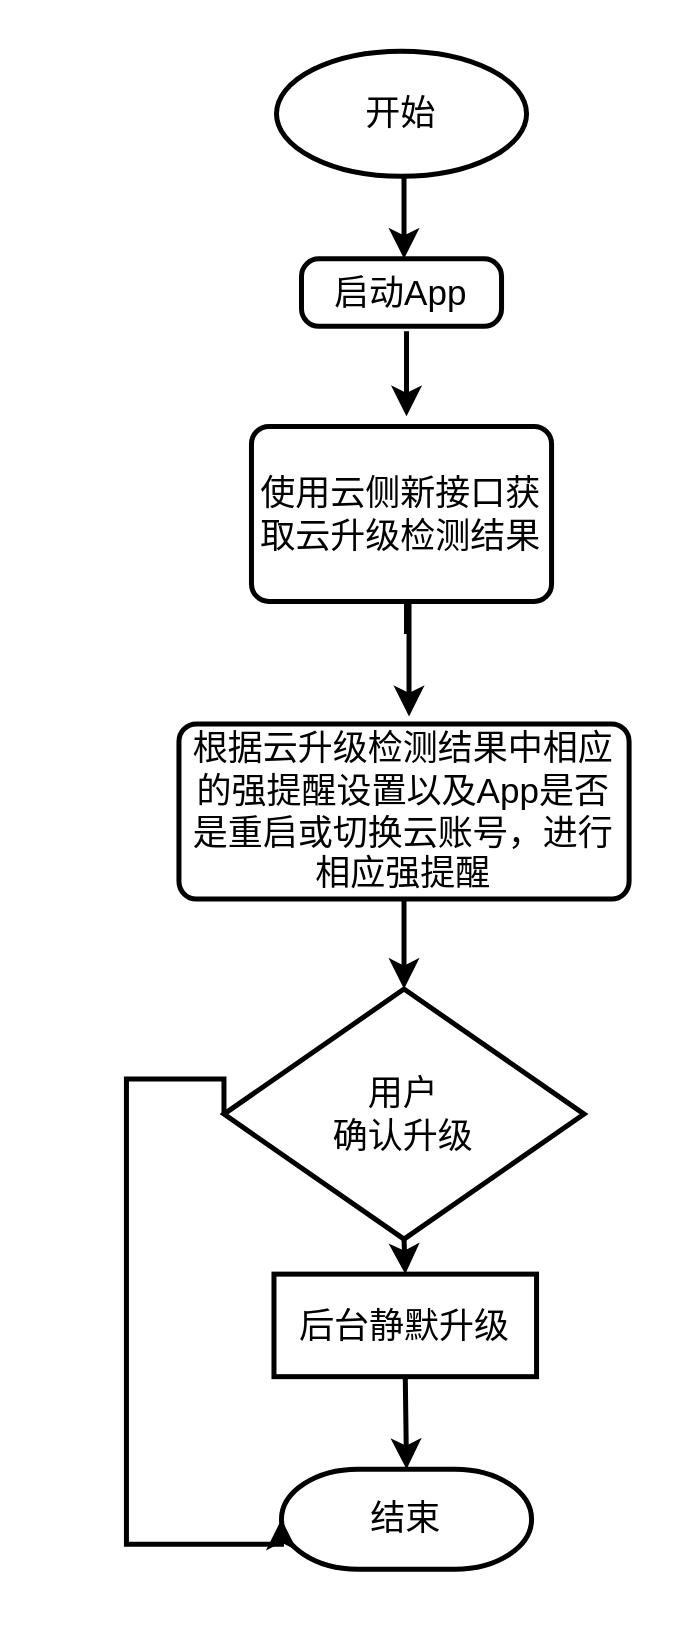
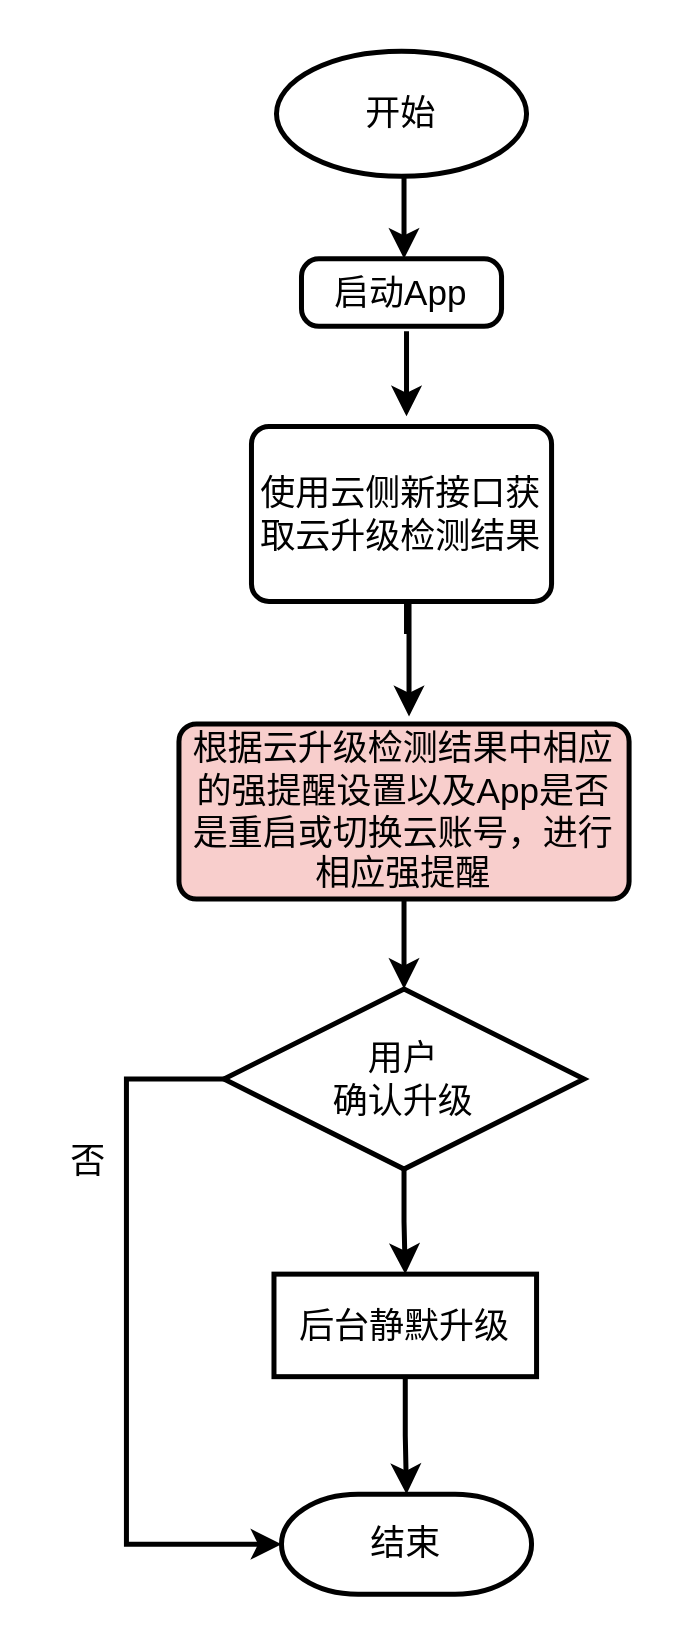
  <mxCell id="0" />
  <mxCell id="1" parent="0" />
  <mxCell id="2" style="edgeStyle=orthogonalEdgeStyle;rounded=0;orthogonalLoop=1;jettySize=auto;html=1;exitX=0.5;exitY=1;exitDx=0;exitDy=0;exitPerimeter=0;entryX=0.5;entryY=0;entryDx=0;entryDy=0;fontSize=14;strokeWidth=2;" parent="1" source="3" edge="1"><mxGeometry relative="1" as="geometry"><mxPoint x="161" y="103" as="targetPoint" /></mxGeometry></mxCell>
  <mxCell id="3" value="开始" style="strokeWidth=2;html=1;shape=mxgraph.flowchart.start_1;whiteSpace=wrap;fontSize=14;" parent="1" vertex="1"><mxGeometry x="110" y="20" width="100" height="50" as="geometry" /></mxCell>
  <mxCell id="4" value="使用云侧新接口获取云升级检测结果" style="rounded=1;whiteSpace=wrap;html=1;absoluteArcSize=1;arcSize=14;strokeWidth=2;fontSize=14;" parent="1" vertex="1"><mxGeometry x="100" y="170" width="120" height="70" as="geometry" /></mxCell>
- <mxCell id="5" value="根据云升级检测结果中相应的强提醒设置以及App是否是重启或切换云账号，进行相应强提醒" style="rounded=1;whiteSpace=wrap;html=1;absoluteArcSize=1;arcSize=14;strokeWidth=2;fontSize=14;" parent="1" vertex="1"><mxGeometry x="71" y="289" width="180" height="70" as="geometry" /></mxCell>
+ <mxCell id="5" value="根据云升级检测结果中相应的强提醒设置以及App是否是重启或切换云账号，进行相应强提醒" style="rounded=1;whiteSpace=wrap;html=1;absoluteArcSize=1;arcSize=14;strokeWidth=2;fontSize=14;fillColor=#f8cecc;" parent="1" vertex="1"><mxGeometry x="71" y="289" width="180" height="70" as="geometry" /></mxCell>
  <mxCell id="6" style="edgeStyle=orthogonalEdgeStyle;rounded=0;orthogonalLoop=1;jettySize=auto;html=1;exitX=0.5;exitY=1;exitDx=0;exitDy=0;exitPerimeter=0;entryX=0.5;entryY=0;entryDx=0;entryDy=0;fontSize=14;strokeWidth=2;" parent="1" source="7" target="9" edge="1"><mxGeometry relative="1" as="geometry" /></mxCell>
- <mxCell id="7" value="用户&lt;div style=&quot;font-size: 14px;&quot;&gt;确认升级&lt;/div&gt;" style="strokeWidth=2;html=1;shape=mxgraph.flowchart.decision;whiteSpace=wrap;fontSize=14;" parent="1" vertex="1"><mxGeometry x="89" y="395" width="144" height="100" as="geometry" /></mxCell>
- <mxCell id="8" value="结束" style="strokeWidth=2;html=1;shape=mxgraph.flowchart.terminator;whiteSpace=wrap;fontSize=14;" parent="1" vertex="1"><mxGeometry x="112" y="587" width="100" height="40" as="geometry" /></mxCell>
+ <mxCell id="7" value="用户&lt;div style=&quot;font-size: 14px;&quot;&gt;确认升级&lt;/div&gt;" style="strokeWidth=2;html=1;shape=mxgraph.flowchart.decision;whiteSpace=wrap;fontSize=14;" parent="1" vertex="1"><mxGeometry x="89" y="395" width="144" height="72" as="geometry" /></mxCell>
+ <mxCell id="8" value="结束" style="strokeWidth=2;html=1;shape=mxgraph.flowchart.terminator;whiteSpace=wrap;fontSize=14;" parent="1" vertex="1"><mxGeometry x="112" y="597" width="100" height="40" as="geometry" /></mxCell>
  <mxCell id="9" value="后台静默升级" style="whiteSpace=wrap;html=1;absoluteArcSize=1;arcSize=14;strokeWidth=2;fontSize=14;rounded=0;" parent="1" vertex="1"><mxGeometry x="109" y="509" width="105" height="41" as="geometry" /></mxCell>
  <mxCell id="10" style="edgeStyle=orthogonalEdgeStyle;rounded=0;orthogonalLoop=1;jettySize=auto;html=1;exitX=0.5;exitY=1;exitDx=0;exitDy=0;entryX=0.5;entryY=0;entryDx=0;entryDy=0;entryPerimeter=0;fontSize=14;strokeWidth=2;" parent="1" source="9" target="8" edge="1"><mxGeometry relative="1" as="geometry" /></mxCell>
  <mxCell id="11" style="edgeStyle=orthogonalEdgeStyle;rounded=0;orthogonalLoop=1;jettySize=auto;html=1;exitX=0.5;exitY=1;exitDx=0;exitDy=0;entryX=0.5;entryY=0;entryDx=0;entryDy=0;entryPerimeter=0;fontSize=14;strokeWidth=2;" parent="1" source="5" target="7" edge="1"><mxGeometry relative="1" as="geometry" /></mxCell>
+ <mxCell id="12" value="否" style="text;html=1;align=center;verticalAlign=middle;whiteSpace=wrap;rounded=0;fontSize=14;strokeWidth=2;" parent="1" vertex="1"><mxGeometry x="20" y="449" width="30" height="30" as="geometry" /></mxCell>
  <mxCell id="13" style="edgeStyle=orthogonalEdgeStyle;rounded=0;orthogonalLoop=1;jettySize=auto;html=1;exitX=0;exitY=0.5;exitDx=0;exitDy=0;exitPerimeter=0;entryX=0;entryY=0.5;entryDx=0;entryDy=0;entryPerimeter=0;fontSize=14;strokeWidth=2;" parent="1" source="7" target="8" edge="1"><mxGeometry relative="1" as="geometry"><Array as="points"><mxPoint x="50" y="431" /><mxPoint x="50" y="617" /></Array></mxGeometry></mxCell>
  <mxCell id="14" value="启动App" style="rounded=1;whiteSpace=wrap;html=1;absoluteArcSize=1;arcSize=14;strokeWidth=2;fontSize=14;" vertex="1" parent="1"><mxGeometry x="120" y="103" width="80" height="27" as="geometry" /></mxCell>
  <mxCell id="15" style="edgeStyle=orthogonalEdgeStyle;rounded=0;orthogonalLoop=1;jettySize=auto;html=1;exitX=0.5;exitY=1;exitDx=0;exitDy=0;exitPerimeter=0;entryX=0.5;entryY=0;entryDx=0;entryDy=0;fontSize=14;strokeWidth=2;" edge="1" parent="1"><mxGeometry relative="1" as="geometry"><mxPoint x="162" y="166" as="targetPoint" /><mxPoint x="161" y="133" as="sourcePoint" /></mxGeometry></mxCell>
  <mxCell id="16" style="edgeStyle=orthogonalEdgeStyle;rounded=0;orthogonalLoop=1;jettySize=auto;html=1;exitX=0.5;exitY=1;exitDx=0;exitDy=0;exitPerimeter=0;entryX=0.5;entryY=0;entryDx=0;entryDy=0;fontSize=14;strokeWidth=2;" edge="1" parent="1"><mxGeometry relative="1" as="geometry"><mxPoint x="163" y="286" as="targetPoint" /><mxPoint x="162" y="253" as="sourcePoint" /><Array as="points"><mxPoint x="162" y="240" /><mxPoint x="163" y="240" /></Array></mxGeometry></mxCell>
